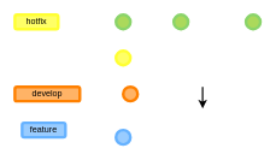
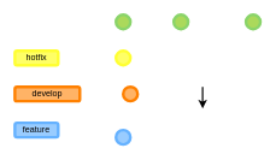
  <mxCell id="0" />
  <mxCell id="1" parent="0" />
  <mxCell id="2" value="" style="ellipse;whiteSpace=wrap;html=1;aspect=fixed;fillColor=#ABD95B;strokeColor=#8AD46A;strokeWidth=4;fontColor=#ffffff;" vertex="1" parent="1"><mxGeometry x="160" y="20" width="20" height="20" as="geometry" /></mxCell>
  <mxCell id="3" value="" style="endArrow=classic;html=1;strokeWidth=2;" edge="1" parent="1"><mxGeometry width="50" height="50" relative="1" as="geometry"><mxPoint x="280" y="120" as="sourcePoint" /><mxPoint x="280" y="150" as="targetPoint" /></mxGeometry></mxCell>
- <mxCell id="4" value="hotfix" style="rounded=1;whiteSpace=wrap;html=1;strokeColor=#FFFF33;strokeWidth=4;fillColor=#FFFF66;" vertex="1" parent="1"><mxGeometry x="20" y="20" width="60" height="20" as="geometry" /></mxCell>
+ <mxCell id="4" value="hotfix" style="rounded=1;whiteSpace=wrap;html=1;strokeColor=#FFFF33;strokeWidth=4;fillColor=#FFFF66;" vertex="1" parent="1"><mxGeometry x="20" y="70" width="60" height="20" as="geometry" /></mxCell>
  <mxCell id="5" value="develop" style="rounded=1;whiteSpace=wrap;html=1;strokeColor=#FF8000;strokeWidth=4;fillColor=#FFB366;" vertex="1" parent="1"><mxGeometry x="20" y="120" width="90" height="20" as="geometry" /></mxCell>
- <mxCell id="6" value="feature" style="rounded=1;whiteSpace=wrap;html=1;strokeColor=#66B2FF;strokeWidth=4;fillColor=#99CCFF;" vertex="1" parent="1"><mxGeometry x="30" y="170" width="60" height="20" as="geometry" /></mxCell>
+ <mxCell id="6" value="feature" style="rounded=1;whiteSpace=wrap;html=1;strokeColor=#66B2FF;strokeWidth=4;fillColor=#99CCFF;" vertex="1" parent="1"><mxGeometry x="20" y="170" width="60" height="20" as="geometry" /></mxCell>
  <mxCell id="7" value="" style="ellipse;whiteSpace=wrap;html=1;aspect=fixed;fillColor=#ABD95B;strokeColor=#8AD46A;strokeWidth=4;fontColor=#ffffff;" vertex="1" parent="1"><mxGeometry x="240" y="20" width="20" height="20" as="geometry" /></mxCell>
  <mxCell id="8" value="" style="ellipse;whiteSpace=wrap;html=1;aspect=fixed;fillColor=#ABD95B;strokeColor=#8AD46A;strokeWidth=4;fontColor=#ffffff;" vertex="1" parent="1"><mxGeometry x="340" y="20" width="20" height="20" as="geometry" /></mxCell>
  <mxCell id="9" value="" style="ellipse;whiteSpace=wrap;html=1;aspect=fixed;fillColor=#FFFF66;strokeColor=#FFFF33;strokeWidth=4;fontColor=#ffffff;" vertex="1" parent="1"><mxGeometry x="160" y="70" width="20" height="20" as="geometry" /></mxCell>
  <mxCell id="10" value="" style="ellipse;whiteSpace=wrap;html=1;aspect=fixed;fillColor=#FFB366;strokeColor=#FF8000;strokeWidth=4;fontColor=#ffffff;" vertex="1" parent="1"><mxGeometry x="170" y="120" width="20" height="20" as="geometry" /></mxCell>
  <mxCell id="11" value="" style="ellipse;whiteSpace=wrap;html=1;aspect=fixed;fillColor=#99CCFF;strokeColor=#66B2FF;strokeWidth=4;fontColor=#ffffff;" vertex="1" parent="1"><mxGeometry x="160" y="180" width="20" height="20" as="geometry" /></mxCell>
